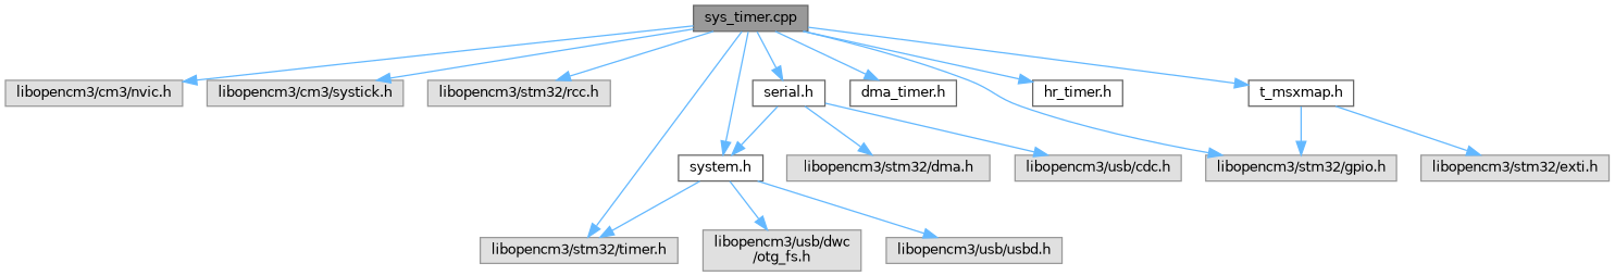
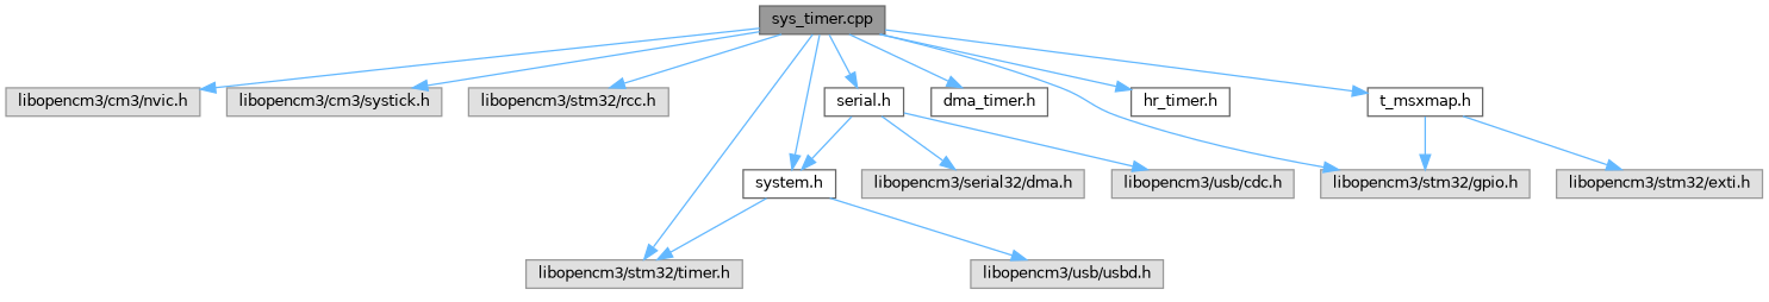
  digraph {
    node [color=grey60 fillcolor="#E0E0E0" fontname=Helvetica fontsize=10 shape=box style=filled]
    edge [color=steelblue1 fontname=Helvetica fontsize=10 labelfontname=Helvetica labelfontsize=10 style=solid]
    n1 [color=gray40 fillcolor=grey60 fontcolor=black height=0.2 label="sys_timer.cpp" width=0.4]
    n2 [height=0.2 label="libopencm3/cm3/nvic.h" width=0.4]
    n3 [height=0.2 label="libopencm3/cm3/systick.h" width=0.4]
    n4 [height=0.2 label="libopencm3/stm32/rcc.h" width=0.4]
    n5 [height=0.2 label="libopencm3/stm32/gpio.h" width=0.4]
    n6 [height=0.2 label="libopencm3/stm32/timer.h" width=0.4]
    n7 [color=grey40 fillcolor=white height=0.2 label="system.h" width=0.4]
    n8 [color=grey40 fillcolor=white height=0.2 label="dma_timer.h" width=0.4]
    n9 [color=grey40 fillcolor=white height=0.2 label="serial.h" width=0.4]
    n10 [color=grey40 fillcolor=white height=0.2 label="hr_timer.h" width=0.4]
    n11 [color=grey40 fillcolor=white height=0.2 label="t_msxmap.h" width=0.4]
    n12 [height=0.2 label="libopencm3/stm32/exti.h" width=0.4]
    n13 [height=0.2 label="libopencm3/usb/usbd.h" width=0.4]
-   n14 [height=0.2 label="libopencm3/usb/dwc\l/otg_fs.h" width=0.4]
-   n15 [height=0.2 label="libopencm3/stm32/dma.h" width=0.4]
+   n15 [height=0.2 label="libopencm3/serial32/dma.h" width=0.4]
    n16 [height=0.2 label="libopencm3/usb/cdc.h" width=0.4]
    n1 -> n2
    n1 -> n3
    n1 -> n4
    n1 -> n5
    n1 -> n6
    n1 -> n7
    n1 -> n8
    n1 -> n9
    n1 -> n10
    n1 -> n11
    n7 -> n6
    n7 -> n13
-   n7 -> n14
    n9 -> n7
    n9 -> n15
    n9 -> n16
    n11 -> n5
    n11 -> n12
  }
